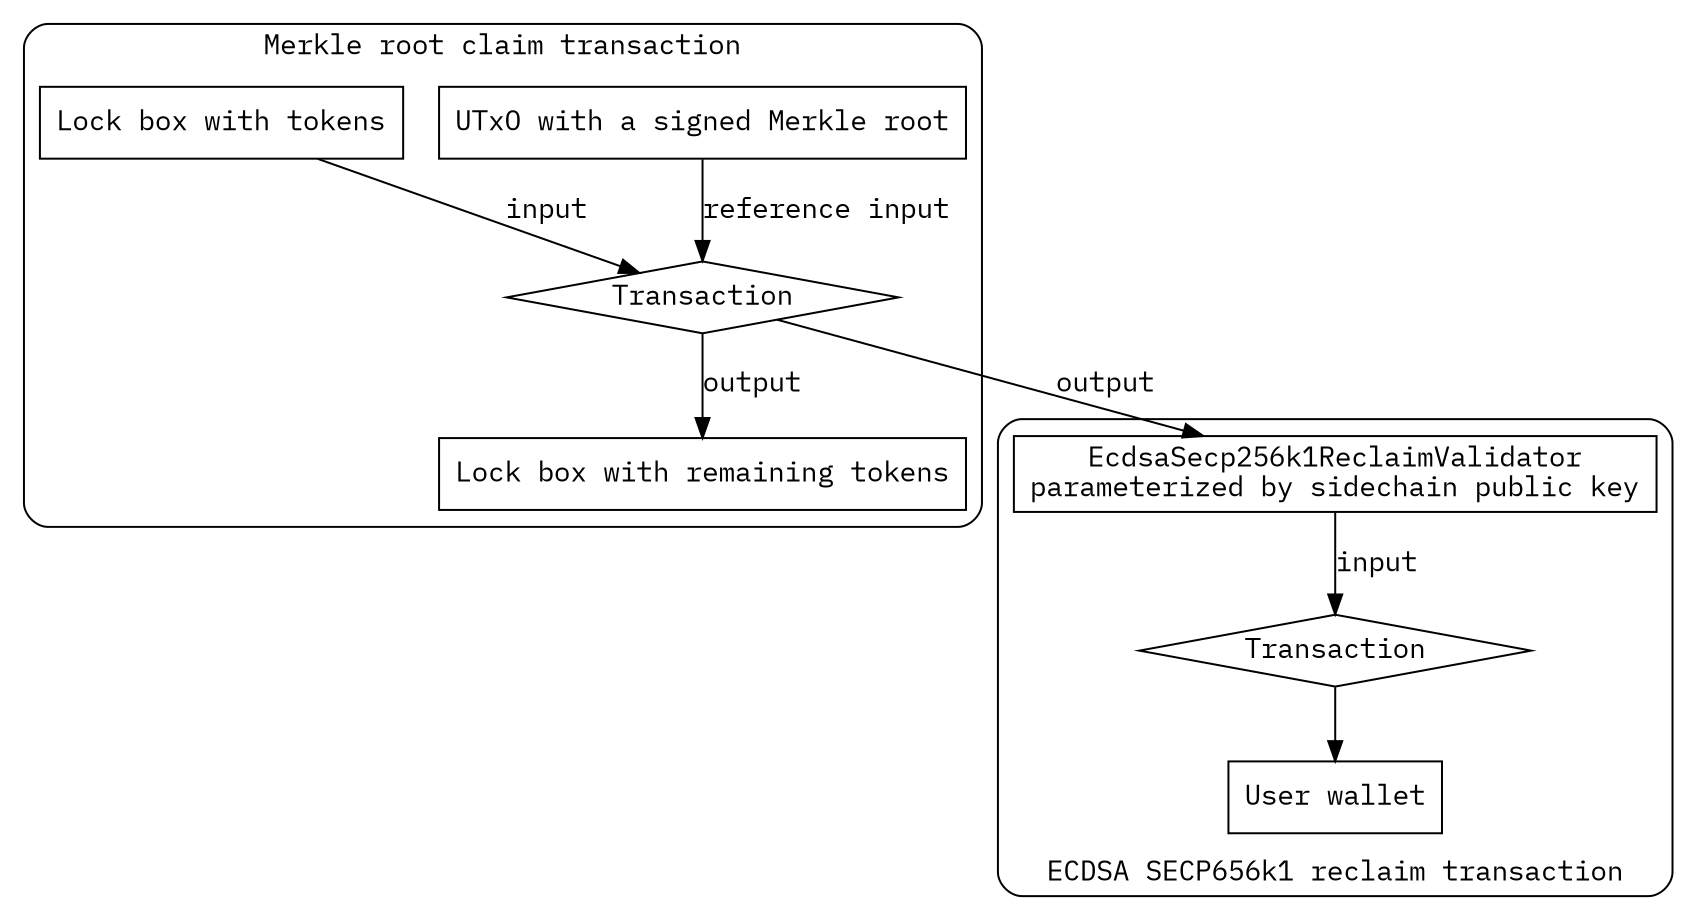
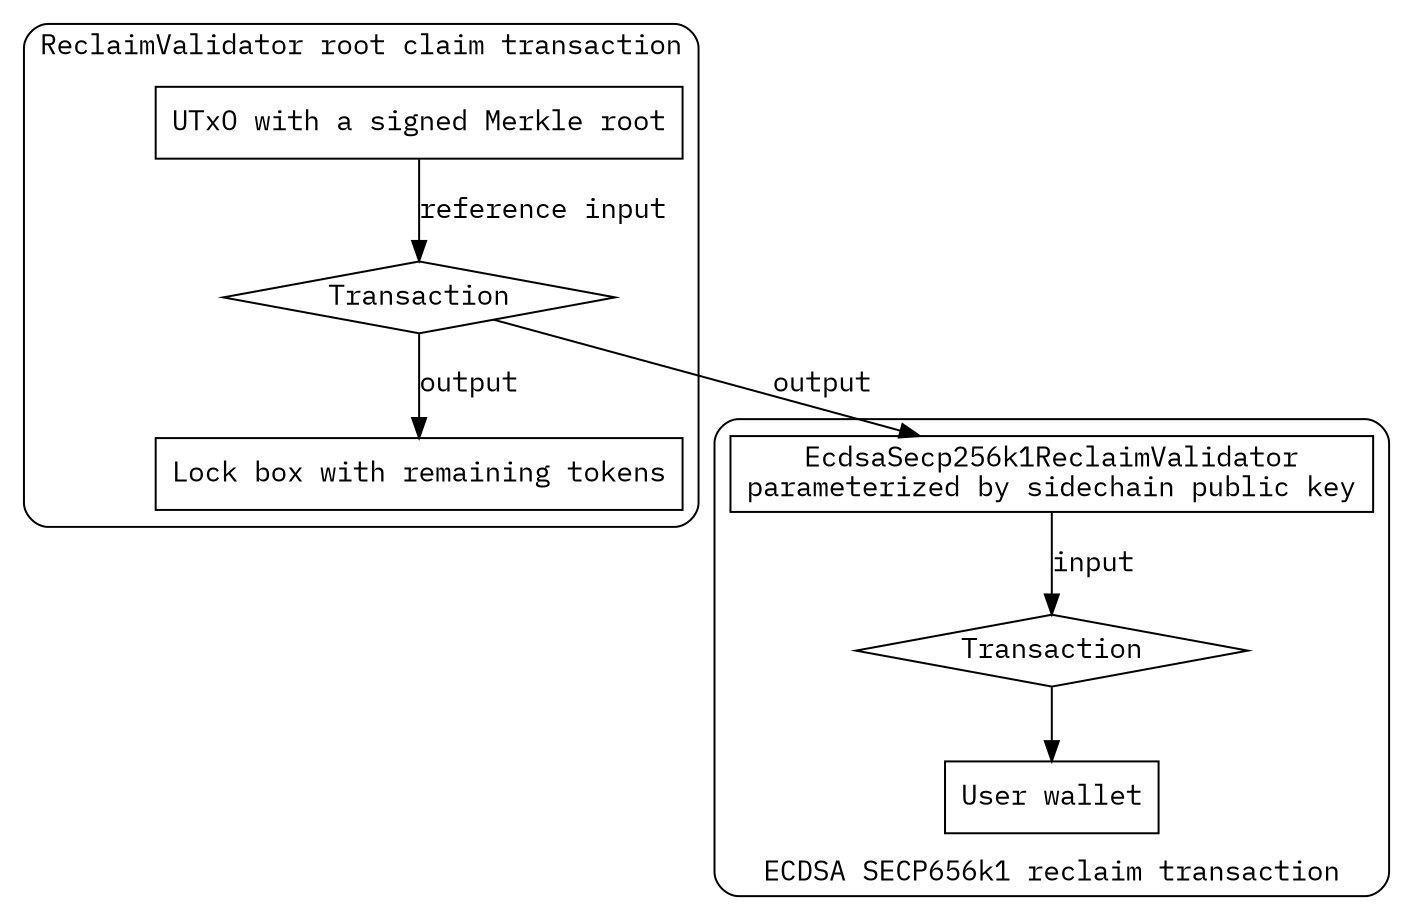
  digraph {
    fontname="IBM Plex Mono"
    node [fontname="IBM Plex Mono" shape=record]
    edge [fontname="IBM Plex Mono"]
    n1 [label="UTxO with a signed Merkle root"]
    n2 [label=Transaction shape=diamond]
-   n3 [label="Lock box with tokens"]
    n4 [label="Lock box with remaining tokens"]
    n5 [label="User wallet"]
    n6 [label="EcdsaSecp256k1ReclaimValidator\nparameterized by sidechain public key"]
    n7 [label=Transaction shape=diamond]
    subgraph cluster_1 {
-     label="Merkle root claim transaction"
+     label="ReclaimValidator root claim transaction"
      style=rounded
      n1
      n2
-     n3
      n4
    }
    subgraph cluster_2 {
      label="ECDSA SECP656k1 reclaim transaction"
      labelloc=bot
      style=rounded
      n5
      n6
      n7
    }
    n1 -> n2 [label="reference input"]
    n2 -> n4 [label=output]
    n2 -> n6 [label=output]
-   n3 -> n2 [label=input]
    n6 -> n7 [label=input]
    n7 -> n5
  }
